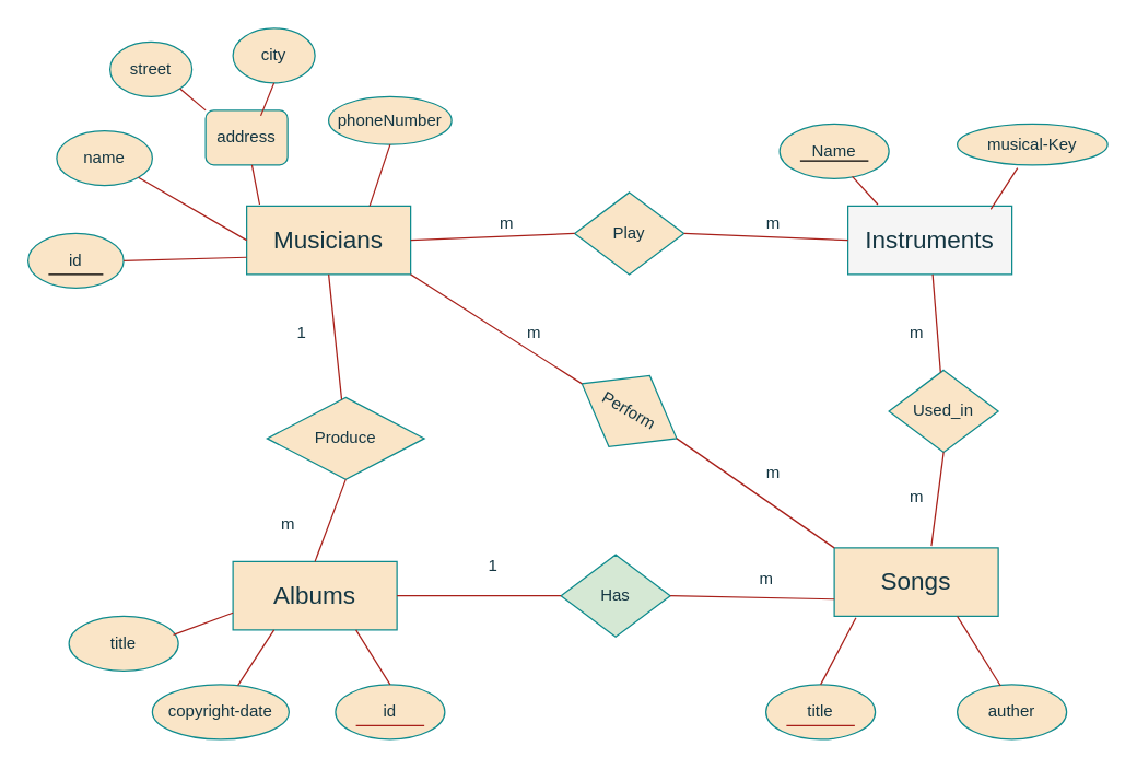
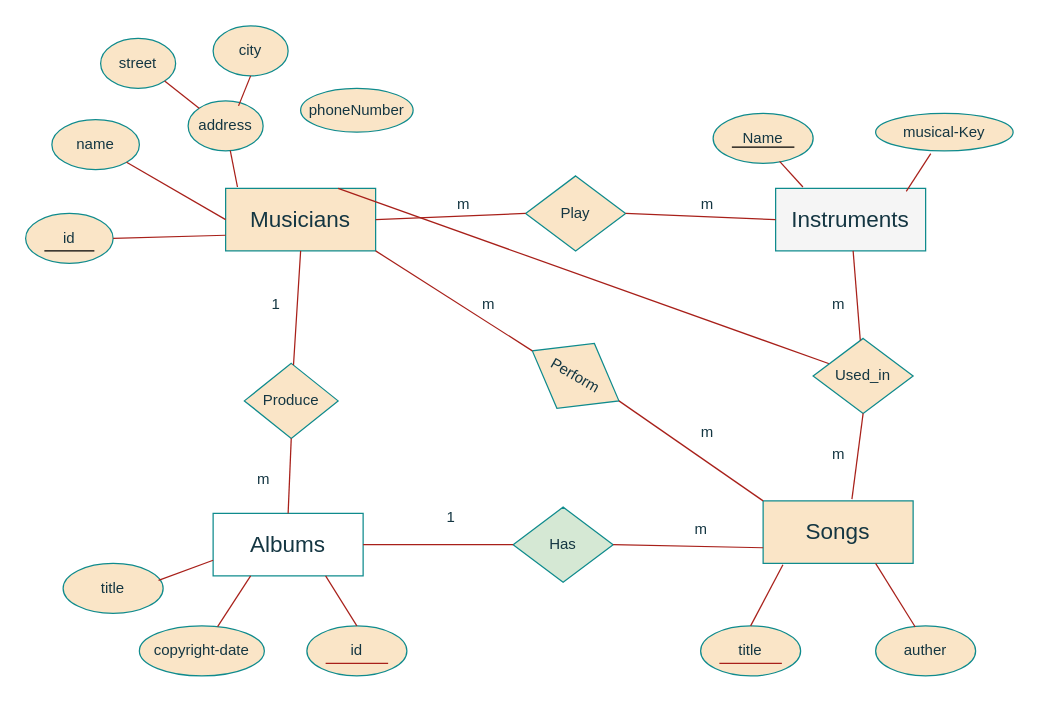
  <mxCell id="0" />
  <mxCell id="1" parent="0" />
  <mxCell id="2" value="&lt;font style=&quot;font-size: 18px;&quot;&gt;Musicians&lt;/font&gt;" style="rounded=0;whiteSpace=wrap;html=1;labelBackgroundColor=none;fillColor=#FAE5C7;strokeColor=#0F8B8D;fontColor=#143642;" parent="1" vertex="1"><mxGeometry x="180" y="150" width="120" height="50" as="geometry" /></mxCell>
  <mxCell id="3" value="id" style="ellipse;whiteSpace=wrap;html=1;labelBackgroundColor=none;fillColor=#FAE5C7;strokeColor=#0F8B8D;fontColor=#143642;" parent="1" vertex="1"><mxGeometry x="20" y="170" width="70" height="40" as="geometry" /></mxCell>
- <mxCell id="4" value="address" style="whiteSpace=wrap;html=1;labelBackgroundColor=none;fillColor=#FAE5C7;strokeColor=#0F8B8D;fontColor=#143642;rounded=1;" parent="1" vertex="1"><mxGeometry x="150" y="80" width="60" height="40" as="geometry" /></mxCell>
+ <mxCell id="4" value="address" style="ellipse;whiteSpace=wrap;html=1;labelBackgroundColor=none;fillColor=#FAE5C7;strokeColor=#0F8B8D;fontColor=#143642;" parent="1" vertex="1"><mxGeometry x="150" y="80" width="60" height="40" as="geometry" /></mxCell>
  <mxCell id="5" value="name" style="ellipse;whiteSpace=wrap;html=1;labelBackgroundColor=none;fillColor=#FAE5C7;strokeColor=#0F8B8D;fontColor=#143642;" parent="1" vertex="1"><mxGeometry x="41" y="95" width="70" height="40" as="geometry" /></mxCell>
  <mxCell id="6" value="street" style="ellipse;whiteSpace=wrap;html=1;labelBackgroundColor=none;fillColor=#FAE5C7;strokeColor=#0F8B8D;fontColor=#143642;" parent="1" vertex="1"><mxGeometry x="80" y="30" width="60" height="40" as="geometry" /></mxCell>
  <mxCell id="7" value="city" style="ellipse;whiteSpace=wrap;html=1;labelBackgroundColor=none;fillColor=#FAE5C7;strokeColor=#0F8B8D;fontColor=#143642;" parent="1" vertex="1"><mxGeometry x="170" y="20" width="60" height="40" as="geometry" /></mxCell>
  <mxCell id="8" value="phoneNumber" style="ellipse;whiteSpace=wrap;html=1;labelBackgroundColor=none;fillColor=#FAE5C7;strokeColor=#0F8B8D;fontColor=#143642;" parent="1" vertex="1"><mxGeometry x="240" y="70" width="90" height="35" as="geometry" /></mxCell>
  <mxCell id="9" value="&lt;font style=&quot;font-size: 18px;&quot;&gt;Instruments&lt;/font&gt;" style="rounded=0;whiteSpace=wrap;html=1;labelBackgroundColor=none;fillColor=#f5f5f5;strokeColor=#0F8B8D;fontColor=#143642;" parent="1" vertex="1"><mxGeometry x="620" y="150" width="120" height="50" as="geometry" /></mxCell>
  <mxCell id="10" value="Name" style="ellipse;whiteSpace=wrap;html=1;labelBackgroundColor=none;fillColor=#FAE5C7;strokeColor=#0F8B8D;fontColor=#143642;" parent="1" vertex="1"><mxGeometry x="570" y="90" width="80" height="40" as="geometry" /></mxCell>
  <mxCell id="11" value="" style="endArrow=none;html=1;rounded=0;labelBackgroundColor=none;strokeColor=#000000;fontColor=default;" parent="1" edge="1"><mxGeometry width="50" height="50" relative="1" as="geometry"><mxPoint x="585" y="117" as="sourcePoint" /><mxPoint x="635" y="117" as="targetPoint" /></mxGeometry></mxCell>
  <mxCell id="12" value="musical-Key" style="ellipse;whiteSpace=wrap;html=1;labelBackgroundColor=none;fillColor=#FAE5C7;strokeColor=#0F8B8D;fontColor=#143642;" parent="1" vertex="1"><mxGeometry x="700" y="90" width="110" height="30" as="geometry" /></mxCell>
- <mxCell id="13" value="&lt;font style=&quot;font-size: 18px;&quot;&gt;Albums&lt;/font&gt;" style="rounded=0;whiteSpace=wrap;html=1;labelBackgroundColor=none;fillColor=#FAE5C7;strokeColor=#0F8B8D;fontColor=#143642;" parent="1" vertex="1"><mxGeometry x="170" y="410" width="120" height="50" as="geometry" /></mxCell>
+ <mxCell id="13" value="&lt;font style=&quot;font-size: 18px;&quot;&gt;Albums&lt;/font&gt;" style="rounded=0;whiteSpace=wrap;html=1;labelBackgroundColor=none;fillColor=#ffffff;strokeColor=#0F8B8D;fontColor=#143642;" parent="1" vertex="1"><mxGeometry x="170" y="410" width="120" height="50" as="geometry" /></mxCell>
  <mxCell id="14" value="title" style="ellipse;whiteSpace=wrap;html=1;labelBackgroundColor=none;fillColor=#FAE5C7;strokeColor=#0F8B8D;fontColor=#143642;" parent="1" vertex="1"><mxGeometry x="50" y="450" width="80" height="40" as="geometry" /></mxCell>
  <mxCell id="15" value="copyright-date" style="ellipse;whiteSpace=wrap;html=1;labelBackgroundColor=none;fillColor=#FAE5C7;strokeColor=#0F8B8D;fontColor=#143642;" parent="1" vertex="1"><mxGeometry x="111" y="500" width="100" height="40" as="geometry" /></mxCell>
  <mxCell id="16" value="id" style="ellipse;whiteSpace=wrap;html=1;labelBackgroundColor=none;fillColor=#FAE5C7;strokeColor=#0F8B8D;fontColor=#143642;" parent="1" vertex="1"><mxGeometry x="245" y="500" width="80" height="40" as="geometry" /></mxCell>
  <mxCell id="17" value="&lt;span style=&quot;font-size: 18px;&quot;&gt;Songs&lt;/span&gt;" style="rounded=0;whiteSpace=wrap;html=1;labelBackgroundColor=none;fillColor=#FAE5C7;strokeColor=#0F8B8D;fontColor=#143642;" parent="1" vertex="1"><mxGeometry x="610" y="400" width="120" height="50" as="geometry" /></mxCell>
  <mxCell id="18" value="title" style="ellipse;whiteSpace=wrap;html=1;labelBackgroundColor=none;fillColor=#FAE5C7;strokeColor=#0F8B8D;fontColor=#143642;" parent="1" vertex="1"><mxGeometry x="560" y="500" width="80" height="40" as="geometry" /></mxCell>
  <mxCell id="19" value="auther" style="ellipse;whiteSpace=wrap;html=1;labelBackgroundColor=none;fillColor=#FAE5C7;strokeColor=#0F8B8D;fontColor=#143642;" parent="1" vertex="1"><mxGeometry x="700" y="500" width="80" height="40" as="geometry" /></mxCell>
  <mxCell id="20" value="" style="endArrow=none;html=1;rounded=0;labelBackgroundColor=none;strokeColor=#A8201A;fontColor=default;" parent="1" edge="1"><mxGeometry width="50" height="50" relative="1" as="geometry"><mxPoint x="575" y="530" as="sourcePoint" /><mxPoint x="625" y="530" as="targetPoint" /></mxGeometry></mxCell>
  <mxCell id="21" value="" style="endArrow=none;html=1;rounded=0;exitX=0.132;exitY=1.022;exitDx=0;exitDy=0;exitPerimeter=0;entryX=0.5;entryY=0;entryDx=0;entryDy=0;labelBackgroundColor=none;strokeColor=#A8201A;fontColor=default;" parent="1" source="17" target="18" edge="1"><mxGeometry width="50" height="50" relative="1" as="geometry"><mxPoint x="460" y="320" as="sourcePoint" /><mxPoint x="510" y="270" as="targetPoint" /></mxGeometry></mxCell>
  <mxCell id="22" value="" style="endArrow=none;html=1;rounded=0;entryX=0.396;entryY=0.022;entryDx=0;entryDy=0;entryPerimeter=0;labelBackgroundColor=none;strokeColor=#A8201A;fontColor=default;" parent="1" target="19" edge="1"><mxGeometry width="50" height="50" relative="1" as="geometry"><mxPoint x="700" y="450" as="sourcePoint" /><mxPoint x="730" y="490" as="targetPoint" /></mxGeometry></mxCell>
  <mxCell id="23" value="" style="endArrow=none;html=1;rounded=0;exitX=0.75;exitY=1;exitDx=0;exitDy=0;entryX=0.5;entryY=0;entryDx=0;entryDy=0;labelBackgroundColor=none;strokeColor=#A8201A;fontColor=default;" parent="1" source="13" target="16" edge="1"><mxGeometry width="50" height="50" relative="1" as="geometry"><mxPoint x="703" y="462" as="sourcePoint" /><mxPoint x="740" y="500" as="targetPoint" /></mxGeometry></mxCell>
  <mxCell id="24" value="" style="endArrow=none;html=1;rounded=0;exitX=0.25;exitY=1;exitDx=0;exitDy=0;labelBackgroundColor=none;strokeColor=#A8201A;fontColor=default;" parent="1" source="13" target="15" edge="1"><mxGeometry width="50" height="50" relative="1" as="geometry"><mxPoint x="270" y="470" as="sourcePoint" /><mxPoint x="295" y="510" as="targetPoint" /></mxGeometry></mxCell>
  <mxCell id="25" value="" style="endArrow=none;html=1;rounded=0;exitX=0;exitY=0.75;exitDx=0;exitDy=0;entryX=0.954;entryY=0.339;entryDx=0;entryDy=0;entryPerimeter=0;labelBackgroundColor=none;strokeColor=#A8201A;fontColor=default;" parent="1" source="13" target="14" edge="1"><mxGeometry width="50" height="50" relative="1" as="geometry"><mxPoint x="210" y="470" as="sourcePoint" /><mxPoint x="184" y="511" as="targetPoint" /></mxGeometry></mxCell>
  <mxCell id="26" value="" style="endArrow=none;html=1;rounded=0;labelBackgroundColor=none;strokeColor=#A8201A;fontColor=default;" parent="1" edge="1"><mxGeometry width="50" height="50" relative="1" as="geometry"><mxPoint x="260" y="530" as="sourcePoint" /><mxPoint x="310" y="530" as="targetPoint" /></mxGeometry></mxCell>
  <mxCell id="27" value="" style="endArrow=none;html=1;rounded=0;entryX=1;entryY=0.5;entryDx=0;entryDy=0;exitX=0;exitY=0.75;exitDx=0;exitDy=0;labelBackgroundColor=none;strokeColor=#A8201A;fontColor=default;" parent="1" source="2" target="3" edge="1"><mxGeometry width="50" height="50" relative="1" as="geometry"><mxPoint x="460" y="320" as="sourcePoint" /><mxPoint x="510" y="270" as="targetPoint" /></mxGeometry></mxCell>
  <mxCell id="28" value="" style="endArrow=none;html=1;rounded=0;entryX=1;entryY=1;entryDx=0;entryDy=0;exitX=0;exitY=0.5;exitDx=0;exitDy=0;labelBackgroundColor=none;strokeColor=#A8201A;fontColor=default;" parent="1" source="2" target="5" edge="1"><mxGeometry width="50" height="50" relative="1" as="geometry"><mxPoint x="190" y="198" as="sourcePoint" /><mxPoint x="100" y="200" as="targetPoint" /></mxGeometry></mxCell>
  <mxCell id="29" value="" style="endArrow=none;html=1;rounded=0;exitX=0.079;exitY=-0.022;exitDx=0;exitDy=0;exitPerimeter=0;labelBackgroundColor=none;strokeColor=#A8201A;fontColor=default;" parent="1" source="2" target="4" edge="1"><mxGeometry width="50" height="50" relative="1" as="geometry"><mxPoint x="190" y="185" as="sourcePoint" /><mxPoint x="111" y="139" as="targetPoint" /></mxGeometry></mxCell>
- <mxCell id="30" value="" style="endArrow=none;html=1;rounded=0;exitX=0.75;exitY=0;exitDx=0;exitDy=0;entryX=0.5;entryY=1;entryDx=0;entryDy=0;labelBackgroundColor=none;strokeColor=#A8201A;fontColor=default;" parent="1" source="2" target="8" edge="1"><mxGeometry width="50" height="50" relative="1" as="geometry"><mxPoint x="199" y="159" as="sourcePoint" /><mxPoint x="194" y="130" as="targetPoint" /></mxGeometry></mxCell>
+ <mxCell id="30" value="" style="endArrow=none;html=1;rounded=0;exitX=0.75;exitY=0;exitDx=0;exitDy=0;labelBackgroundColor=none;strokeColor=#A8201A;fontColor=default;" parent="1" source="2" target="55" edge="1"><mxGeometry width="50" height="50" relative="1" as="geometry"><mxPoint x="199" y="159" as="sourcePoint" /><mxPoint x="194" y="130" as="targetPoint" /></mxGeometry></mxCell>
  <mxCell id="31" value="" style="endArrow=none;html=1;rounded=0;exitX=0.672;exitY=0.1;exitDx=0;exitDy=0;exitPerimeter=0;entryX=0.5;entryY=1;entryDx=0;entryDy=0;labelBackgroundColor=none;strokeColor=#A8201A;fontColor=default;" parent="1" source="4" target="7" edge="1"><mxGeometry width="50" height="50" relative="1" as="geometry"><mxPoint x="264" y="157" as="sourcePoint" /><mxPoint x="285" y="116" as="targetPoint" /></mxGeometry></mxCell>
  <mxCell id="32" value="" style="endArrow=none;html=1;rounded=0;exitX=0;exitY=0;exitDx=0;exitDy=0;entryX=1;entryY=1;entryDx=0;entryDy=0;labelBackgroundColor=none;strokeColor=#A8201A;fontColor=default;" parent="1" source="4" target="6" edge="1"><mxGeometry width="50" height="50" relative="1" as="geometry"><mxPoint x="200" y="94" as="sourcePoint" /><mxPoint x="210" y="70" as="targetPoint" /></mxGeometry></mxCell>
  <mxCell id="33" value="" style="endArrow=none;html=1;rounded=0;exitX=0.182;exitY=-0.022;exitDx=0;exitDy=0;entryX=0.665;entryY=0.961;entryDx=0;entryDy=0;entryPerimeter=0;exitPerimeter=0;labelBackgroundColor=none;strokeColor=#A8201A;fontColor=default;" parent="1" source="9" target="10" edge="1"><mxGeometry width="50" height="50" relative="1" as="geometry"><mxPoint x="280" y="160" as="sourcePoint" /><mxPoint x="295" y="115" as="targetPoint" /></mxGeometry></mxCell>
  <mxCell id="34" value="" style="endArrow=none;html=1;rounded=0;entryX=0.401;entryY=1.074;entryDx=0;entryDy=0;entryPerimeter=0;exitX=0.871;exitY=0.049;exitDx=0;exitDy=0;exitPerimeter=0;labelBackgroundColor=none;strokeColor=#A8201A;fontColor=default;" parent="1" source="9" target="12" edge="1"><mxGeometry width="50" height="50" relative="1" as="geometry"><mxPoint x="720" y="147" as="sourcePoint" /><mxPoint x="633" y="138" as="targetPoint" /></mxGeometry></mxCell>
  <mxCell id="35" value="Play" style="rhombus;whiteSpace=wrap;html=1;labelBackgroundColor=none;fillColor=#FAE5C7;strokeColor=#0F8B8D;fontColor=#143642;" parent="1" vertex="1"><mxGeometry x="420" y="140" width="80" height="60" as="geometry" /></mxCell>
  <mxCell id="36" value="" style="endArrow=none;html=1;rounded=0;exitX=1;exitY=0.5;exitDx=0;exitDy=0;entryX=0;entryY=0.5;entryDx=0;entryDy=0;labelBackgroundColor=none;strokeColor=#A8201A;fontColor=default;" parent="1" source="2" target="35" edge="1"><mxGeometry width="50" height="50" relative="1" as="geometry"><mxPoint x="460" y="320" as="sourcePoint" /><mxPoint x="510" y="270" as="targetPoint" /></mxGeometry></mxCell>
  <mxCell id="37" value="" style="endArrow=none;html=1;rounded=0;exitX=1;exitY=0.5;exitDx=0;exitDy=0;entryX=0;entryY=0.5;entryDx=0;entryDy=0;labelBackgroundColor=none;strokeColor=#A8201A;fontColor=default;" parent="1" source="35" target="9" edge="1"><mxGeometry width="50" height="50" relative="1" as="geometry"><mxPoint x="310" y="185" as="sourcePoint" /><mxPoint x="430" y="180" as="targetPoint" /></mxGeometry></mxCell>
  <mxCell id="38" value="m" style="text;html=1;align=center;verticalAlign=middle;resizable=0;points=[];autosize=1;strokeColor=none;fillColor=none;labelBackgroundColor=none;fontColor=#143642;" parent="1" vertex="1"><mxGeometry x="355" y="148" width="30" height="30" as="geometry" /></mxCell>
  <mxCell id="39" value="m" style="text;html=1;align=center;verticalAlign=middle;resizable=0;points=[];autosize=1;strokeColor=none;fillColor=none;labelBackgroundColor=none;fontColor=#143642;" parent="1" vertex="1"><mxGeometry x="550" y="148" width="30" height="30" as="geometry" /></mxCell>
  <mxCell id="40" value="Perform" style="rhombus;whiteSpace=wrap;html=1;direction=west;rotation=30;labelBackgroundColor=none;fillColor=#FAE5C7;strokeColor=#0F8B8D;fontColor=#143642;" parent="1" vertex="1"><mxGeometry x="420" y="270" width="80" height="60" as="geometry" /></mxCell>
  <mxCell id="41" value="" style="endArrow=none;html=1;rounded=0;entryX=1;entryY=1;entryDx=0;entryDy=0;exitX=1;exitY=0.5;exitDx=0;exitDy=0;labelBackgroundColor=none;strokeColor=#A8201A;fontColor=default;" parent="1" source="40" target="2" edge="1"><mxGeometry width="50" height="50" relative="1" as="geometry"><mxPoint x="460" y="320" as="sourcePoint" /><mxPoint x="510" y="270" as="targetPoint" /></mxGeometry></mxCell>
  <mxCell id="42" value="" style="endArrow=none;html=1;rounded=0;entryX=0;entryY=0;entryDx=0;entryDy=0;exitX=0;exitY=0.5;exitDx=0;exitDy=0;labelBackgroundColor=none;strokeColor=#A8201A;fontColor=default;" parent="1" source="40" target="17" edge="1"><mxGeometry width="50" height="50" relative="1" as="geometry"><mxPoint x="460" y="320" as="sourcePoint" /><mxPoint x="510" y="270" as="targetPoint" /></mxGeometry></mxCell>
  <mxCell id="43" value="m" style="text;html=1;align=center;verticalAlign=middle;resizable=0;points=[];autosize=1;strokeColor=none;fillColor=none;labelBackgroundColor=none;fontColor=#143642;" parent="1" vertex="1"><mxGeometry x="375" y="228" width="30" height="30" as="geometry" /></mxCell>
  <mxCell id="44" value="m" style="text;html=1;align=center;verticalAlign=middle;resizable=0;points=[];autosize=1;strokeColor=none;fillColor=none;labelBackgroundColor=none;fontColor=#143642;" parent="1" vertex="1"><mxGeometry x="550" y="330" width="30" height="30" as="geometry" /></mxCell>
  <mxCell id="45" value="Has" style="rhombus;whiteSpace=wrap;html=1;direction=west;rotation=0;labelBackgroundColor=none;fillColor=#d5e8d4;strokeColor=#0F8B8D;fontColor=#143642;" parent="1" vertex="1"><mxGeometry x="410" y="405" width="80" height="60" as="geometry" /></mxCell>
  <mxCell id="46" value="" style="endArrow=none;html=1;rounded=0;exitX=1;exitY=0.5;exitDx=0;exitDy=0;labelBackgroundColor=none;strokeColor=#A8201A;fontColor=default;" parent="1" source="13" target="45" edge="1"><mxGeometry width="50" height="50" relative="1" as="geometry"><mxPoint x="460" y="320" as="sourcePoint" /><mxPoint x="510" y="270" as="targetPoint" /></mxGeometry></mxCell>
  <mxCell id="47" value="" style="endArrow=none;html=1;rounded=0;exitX=0;exitY=0.5;exitDx=0;exitDy=0;entryX=0;entryY=0.75;entryDx=0;entryDy=0;labelBackgroundColor=none;strokeColor=#A8201A;fontColor=default;" parent="1" source="45" target="17" edge="1"><mxGeometry width="50" height="50" relative="1" as="geometry"><mxPoint x="300" y="445" as="sourcePoint" /><mxPoint x="420" y="445" as="targetPoint" /></mxGeometry></mxCell>
  <mxCell id="48" value="1" style="text;html=1;align=center;verticalAlign=middle;resizable=0;points=[];autosize=1;strokeColor=none;fillColor=none;labelBackgroundColor=none;fontColor=#143642;" parent="1" vertex="1"><mxGeometry x="345" y="398" width="30" height="30" as="geometry" /></mxCell>
  <mxCell id="49" value="m" style="text;html=1;align=center;verticalAlign=middle;resizable=0;points=[];autosize=1;strokeColor=none;fillColor=none;labelBackgroundColor=none;fontColor=#143642;" parent="1" vertex="1"><mxGeometry x="545" y="408" width="30" height="30" as="geometry" /></mxCell>
- <mxCell id="50" value="Produce" style="rhombus;whiteSpace=wrap;html=1;labelBackgroundColor=none;fillColor=#FAE5C7;strokeColor=#0F8B8D;fontColor=#143642;" parent="1" vertex="1"><mxGeometry x="195" y="290" width="115" height="60" as="geometry" /></mxCell>
+ <mxCell id="50" value="Produce" style="rhombus;whiteSpace=wrap;html=1;labelBackgroundColor=none;fillColor=#FAE5C7;strokeColor=#0F8B8D;fontColor=#143642;" parent="1" vertex="1"><mxGeometry x="195" y="290" width="75" height="60" as="geometry" /></mxCell>
  <mxCell id="51" value="" style="endArrow=none;html=1;rounded=0;entryX=0.5;entryY=1;entryDx=0;entryDy=0;labelBackgroundColor=none;strokeColor=#A8201A;fontColor=default;" parent="1" source="50" target="2" edge="1"><mxGeometry width="50" height="50" relative="1" as="geometry"><mxPoint x="460" y="320" as="sourcePoint" /><mxPoint x="510" y="270" as="targetPoint" /></mxGeometry></mxCell>
  <mxCell id="52" value="" style="endArrow=none;html=1;rounded=0;entryX=0.5;entryY=1;entryDx=0;entryDy=0;exitX=0.5;exitY=0;exitDx=0;exitDy=0;labelBackgroundColor=none;strokeColor=#A8201A;fontColor=default;" parent="1" source="13" target="50" edge="1"><mxGeometry width="50" height="50" relative="1" as="geometry"><mxPoint x="244" y="301" as="sourcePoint" /><mxPoint x="250" y="210" as="targetPoint" /></mxGeometry></mxCell>
  <mxCell id="53" value="1" style="text;html=1;align=center;verticalAlign=middle;resizable=0;points=[];autosize=1;strokeColor=none;fillColor=none;labelBackgroundColor=none;fontColor=#143642;" parent="1" vertex="1"><mxGeometry x="205" y="228" width="30" height="30" as="geometry" /></mxCell>
  <mxCell id="54" value="m" style="text;html=1;align=center;verticalAlign=middle;resizable=0;points=[];autosize=1;strokeColor=none;fillColor=none;labelBackgroundColor=none;fontColor=#143642;" parent="1" vertex="1"><mxGeometry x="195" y="368" width="30" height="30" as="geometry" /></mxCell>
  <mxCell id="55" value="Used_in" style="rhombus;whiteSpace=wrap;html=1;labelBackgroundColor=none;fillColor=#FAE5C7;strokeColor=#0F8B8D;fontColor=#143642;" parent="1" vertex="1"><mxGeometry x="650" y="270" width="80" height="60" as="geometry" /></mxCell>
  <mxCell id="56" value="" style="endArrow=none;html=1;rounded=0;labelBackgroundColor=none;strokeColor=#A8201A;fontColor=default;" parent="1" source="55" target="9" edge="1"><mxGeometry width="50" height="50" relative="1" as="geometry"><mxPoint x="460" y="320" as="sourcePoint" /><mxPoint x="510" y="270" as="targetPoint" /></mxGeometry></mxCell>
  <mxCell id="57" value="" style="endArrow=none;html=1;rounded=0;exitX=0.592;exitY=-0.027;exitDx=0;exitDy=0;exitPerimeter=0;entryX=0.5;entryY=1;entryDx=0;entryDy=0;labelBackgroundColor=none;strokeColor=#A8201A;fontColor=default;" parent="1" source="17" target="55" edge="1"><mxGeometry width="50" height="50" relative="1" as="geometry"><mxPoint x="698" y="282" as="sourcePoint" /><mxPoint x="690" y="340" as="targetPoint" /></mxGeometry></mxCell>
  <mxCell id="58" value="m" style="text;html=1;align=center;verticalAlign=middle;resizable=0;points=[];autosize=1;strokeColor=none;fillColor=none;labelBackgroundColor=none;fontColor=#143642;" parent="1" vertex="1"><mxGeometry x="655" y="228" width="30" height="30" as="geometry" /></mxCell>
  <mxCell id="59" value="m" style="text;html=1;align=center;verticalAlign=middle;resizable=0;points=[];autosize=1;strokeColor=none;fillColor=none;labelBackgroundColor=none;fontColor=#143642;" parent="1" vertex="1"><mxGeometry x="655" y="348" width="30" height="30" as="geometry" /></mxCell>
  <mxCell id="60" value="" style="endArrow=none;html=1;rounded=0;" edge="1" parent="1"><mxGeometry width="50" height="50" relative="1" as="geometry"><mxPoint x="35" y="200" as="sourcePoint" /><mxPoint x="75" y="200" as="targetPoint" /></mxGeometry></mxCell>
